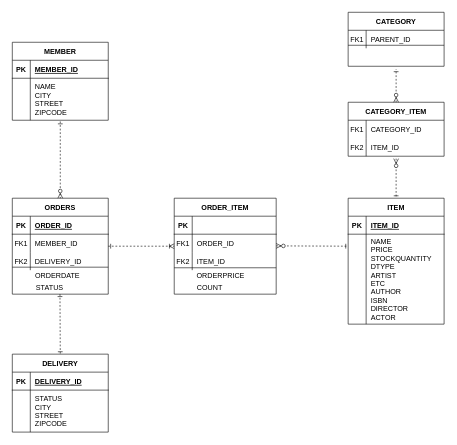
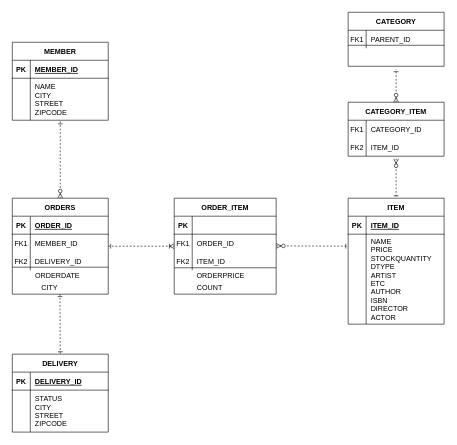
  <mxCell id="0" />
  <mxCell id="1" parent="0" />
  <mxCell id="2" value="ORDERS" style="shape=table;startSize=30;container=1;collapsible=1;childLayout=tableLayout;fixedRows=1;rowLines=0;fontStyle=1;align=center;resizeLast=1;" parent="1" vertex="1"><mxGeometry x="20" y="330" width="160" height="160" as="geometry" /></mxCell>
  <mxCell id="3" value="" style="shape=partialRectangle;collapsible=0;dropTarget=0;pointerEvents=0;fillColor=none;points=[[0,0.5],[1,0.5]];portConstraint=eastwest;top=0;left=0;right=0;bottom=1;" parent="2" vertex="1"><mxGeometry y="30" width="160" height="30" as="geometry" /></mxCell>
  <mxCell id="4" value="PK" style="shape=partialRectangle;overflow=hidden;connectable=0;fillColor=none;top=0;left=0;bottom=0;right=0;fontStyle=1;" parent="3" vertex="1"><mxGeometry width="30" height="30" as="geometry" /></mxCell>
  <mxCell id="5" value="ORDER_ID" style="shape=partialRectangle;overflow=hidden;connectable=0;fillColor=none;top=0;left=0;bottom=0;right=0;align=left;spacingLeft=6;fontStyle=5;" parent="3" vertex="1"><mxGeometry x="30" width="130" height="30" as="geometry" /></mxCell>
  <mxCell id="6" value="" style="shape=partialRectangle;collapsible=0;dropTarget=0;pointerEvents=0;fillColor=none;points=[[0,0.5],[1,0.5]];portConstraint=eastwest;top=0;left=0;right=0;bottom=0;" parent="2" vertex="1"><mxGeometry y="60" width="160" height="30" as="geometry" /></mxCell>
  <mxCell id="7" value="FK1" style="shape=partialRectangle;overflow=hidden;connectable=0;fillColor=none;top=0;left=0;bottom=0;right=0;" parent="6" vertex="1"><mxGeometry width="30" height="30" as="geometry" /></mxCell>
  <mxCell id="8" value="MEMBER_ID" style="shape=partialRectangle;overflow=hidden;connectable=0;fillColor=none;top=0;left=0;bottom=0;right=0;align=left;spacingLeft=6;" parent="6" vertex="1"><mxGeometry x="30" width="130" height="30" as="geometry" /></mxCell>
  <mxCell id="9" value="" style="shape=partialRectangle;collapsible=0;dropTarget=0;pointerEvents=0;fillColor=none;points=[[0,0.5],[1,0.5]];portConstraint=eastwest;top=0;left=0;right=0;bottom=0;" parent="2" vertex="1"><mxGeometry y="90" width="160" height="30" as="geometry" /></mxCell>
  <mxCell id="10" value="FK2" style="shape=partialRectangle;overflow=hidden;connectable=0;fillColor=none;top=0;left=0;bottom=0;right=0;" parent="9" vertex="1"><mxGeometry width="30" height="30" as="geometry" /></mxCell>
  <mxCell id="11" value="DELIVERY_ID" style="shape=partialRectangle;overflow=hidden;connectable=0;fillColor=none;top=0;left=0;bottom=0;right=0;align=left;spacingLeft=6;" parent="9" vertex="1"><mxGeometry x="30" width="130" height="30" as="geometry" /></mxCell>
  <mxCell id="12" value="ORDER_ITEM" style="shape=table;startSize=30;container=1;collapsible=1;childLayout=tableLayout;fixedRows=1;rowLines=0;fontStyle=1;align=center;resizeLast=1;" parent="1" vertex="1"><mxGeometry x="290" y="330" width="170" height="160" as="geometry" /></mxCell>
  <mxCell id="13" value="" style="shape=partialRectangle;collapsible=0;dropTarget=0;pointerEvents=0;fillColor=none;points=[[0,0.5],[1,0.5]];portConstraint=eastwest;top=0;left=0;right=0;bottom=1;" parent="12" vertex="1"><mxGeometry y="30" width="170" height="30" as="geometry" /></mxCell>
  <mxCell id="14" value="PK" style="shape=partialRectangle;overflow=hidden;connectable=0;fillColor=none;top=0;left=0;bottom=0;right=0;fontStyle=1;" parent="13" vertex="1"><mxGeometry width="30" height="30" as="geometry" /></mxCell>
  <mxCell id="15" value="" style="shape=partialRectangle;collapsible=0;dropTarget=0;pointerEvents=0;fillColor=none;points=[[0,0.5],[1,0.5]];portConstraint=eastwest;top=0;left=0;right=0;bottom=0;" parent="12" vertex="1"><mxGeometry y="60" width="170" height="30" as="geometry" /></mxCell>
  <mxCell id="16" value="FK1" style="shape=partialRectangle;overflow=hidden;connectable=0;fillColor=none;top=0;left=0;bottom=0;right=0;" parent="15" vertex="1"><mxGeometry width="30" height="30" as="geometry" /></mxCell>
  <mxCell id="17" value="ORDER_ID" style="shape=partialRectangle;overflow=hidden;connectable=0;fillColor=none;top=0;left=0;bottom=0;right=0;align=left;spacingLeft=6;" parent="15" vertex="1"><mxGeometry x="30" width="140" height="30" as="geometry" /></mxCell>
  <mxCell id="18" value="" style="shape=partialRectangle;collapsible=0;dropTarget=0;pointerEvents=0;fillColor=none;points=[[0,0.5],[1,0.5]];portConstraint=eastwest;top=0;left=0;right=0;bottom=0;" parent="12" vertex="1"><mxGeometry y="90" width="170" height="30" as="geometry" /></mxCell>
  <mxCell id="19" value="" style="shape=partialRectangle;overflow=hidden;connectable=0;fillColor=none;top=0;left=0;bottom=0;right=0;" parent="18" vertex="1"><mxGeometry width="30" height="30" as="geometry" /></mxCell>
  <mxCell id="20" value="ITEM_ID" style="shape=partialRectangle;overflow=hidden;connectable=0;fillColor=none;top=0;left=0;bottom=0;right=0;align=left;spacingLeft=6;" parent="18" vertex="1"><mxGeometry x="30" width="140" height="30" as="geometry" /></mxCell>
  <mxCell id="21" value="MEMBER" style="shape=table;startSize=30;container=1;collapsible=1;childLayout=tableLayout;fixedRows=1;rowLines=0;fontStyle=1;align=center;resizeLast=1;" parent="1" vertex="1"><mxGeometry x="20" y="70" width="160" height="130" as="geometry" /></mxCell>
  <mxCell id="22" value="" style="shape=partialRectangle;collapsible=0;dropTarget=0;pointerEvents=0;fillColor=none;points=[[0,0.5],[1,0.5]];portConstraint=eastwest;top=0;left=0;right=0;bottom=1;" parent="21" vertex="1"><mxGeometry y="30" width="160" height="30" as="geometry" /></mxCell>
  <mxCell id="23" value="PK" style="shape=partialRectangle;overflow=hidden;connectable=0;fillColor=none;top=0;left=0;bottom=0;right=0;fontStyle=1;" parent="22" vertex="1"><mxGeometry width="30" height="30" as="geometry" /></mxCell>
  <mxCell id="24" value="MEMBER_ID" style="shape=partialRectangle;overflow=hidden;connectable=0;fillColor=none;top=0;left=0;bottom=0;right=0;align=left;spacingLeft=6;fontStyle=5;" parent="22" vertex="1"><mxGeometry x="30" width="130" height="30" as="geometry" /></mxCell>
  <mxCell id="25" value="" style="shape=partialRectangle;collapsible=0;dropTarget=0;pointerEvents=0;fillColor=none;points=[[0,0.5],[1,0.5]];portConstraint=eastwest;top=0;left=0;right=0;bottom=0;" parent="21" vertex="1"><mxGeometry y="60" width="160" height="70" as="geometry" /></mxCell>
  <mxCell id="26" value="" style="shape=partialRectangle;overflow=hidden;connectable=0;fillColor=none;top=0;left=0;bottom=0;right=0;" parent="25" vertex="1"><mxGeometry width="30" height="70" as="geometry" /></mxCell>
  <mxCell id="27" value="NAME&#10;CITY&#10;STREET&#10;ZIPCODE" style="shape=partialRectangle;overflow=hidden;connectable=0;fillColor=none;top=0;left=0;bottom=0;right=0;align=left;spacingLeft=6;" parent="25" vertex="1"><mxGeometry x="30" width="130" height="70" as="geometry" /></mxCell>
  <mxCell id="28" value="" style="line;strokeWidth=1;rotatable=0;dashed=0;labelPosition=right;align=left;verticalAlign=middle;spacingTop=0;spacingLeft=6;points=[];portConstraint=eastwest;" vertex="1" parent="1"><mxGeometry x="20" y="440" width="160" height="10" as="geometry" /></mxCell>
  <mxCell id="29" value="ORDERDATE" style="text;html=1;align=center;verticalAlign=middle;resizable=0;points=[];autosize=1;" vertex="1" parent="1"><mxGeometry x="50" y="450" width="90" height="20" as="geometry" /></mxCell>
- <mxCell id="30" value="STATUS" style="text;html=1;align=center;verticalAlign=middle;resizable=0;points=[];autosize=1;" vertex="1" parent="1"><mxGeometry x="52" y="470" width="60" height="20" as="geometry" /></mxCell>
+ <mxCell id="30" value="CITY" style="text;html=1;align=center;verticalAlign=middle;resizable=0;points=[];autosize=1;" vertex="1" parent="1"><mxGeometry x="52" y="470" width="60" height="20" as="geometry" /></mxCell>
  <mxCell id="31" value="" style="endArrow=ERzeroToMany;html=1;entryX=0.5;entryY=0;entryDx=0;entryDy=0;endFill=1;startArrow=ERone;startFill=0;dashed=1;" edge="1" parent="1" target="2"><mxGeometry width="50" height="50" relative="1" as="geometry"><mxPoint x="100" y="202" as="sourcePoint" /><mxPoint x="430" y="290" as="targetPoint" /></mxGeometry></mxCell>
  <mxCell id="32" value="FK2" style="shape=partialRectangle;overflow=hidden;connectable=0;fillColor=none;top=0;left=0;bottom=0;right=0;" vertex="1" parent="1"><mxGeometry x="290" y="420" width="30" height="30" as="geometry" /></mxCell>
  <mxCell id="33" value="" style="line;strokeWidth=1;rotatable=0;dashed=0;labelPosition=right;align=left;verticalAlign=middle;spacingTop=0;spacingLeft=6;points=[];portConstraint=eastwest;" vertex="1" parent="1"><mxGeometry x="290" y="441" width="170" height="10" as="geometry" /></mxCell>
  <mxCell id="34" value="ORDERPRICE" style="text;html=1;align=center;verticalAlign=middle;resizable=0;points=[];autosize=1;" vertex="1" parent="1"><mxGeometry x="317" y="450" width="100" height="20" as="geometry" /></mxCell>
  <mxCell id="35" value="COUNT" style="text;html=1;align=left;verticalAlign=middle;resizable=0;points=[];autosize=1;" vertex="1" parent="1"><mxGeometry x="326" y="470" width="60" height="20" as="geometry" /></mxCell>
  <mxCell id="36" value="DELIVERY" style="shape=table;startSize=30;container=1;collapsible=1;childLayout=tableLayout;fixedRows=1;rowLines=0;fontStyle=1;align=center;resizeLast=1;" vertex="1" parent="1"><mxGeometry x="20" y="590" width="160" height="130" as="geometry" /></mxCell>
  <mxCell id="37" value="" style="shape=partialRectangle;collapsible=0;dropTarget=0;pointerEvents=0;fillColor=none;points=[[0,0.5],[1,0.5]];portConstraint=eastwest;top=0;left=0;right=0;bottom=1;" vertex="1" parent="36"><mxGeometry y="30" width="160" height="30" as="geometry" /></mxCell>
  <mxCell id="38" value="PK" style="shape=partialRectangle;overflow=hidden;connectable=0;fillColor=none;top=0;left=0;bottom=0;right=0;fontStyle=1;" vertex="1" parent="37"><mxGeometry width="30" height="30" as="geometry" /></mxCell>
  <mxCell id="39" value="DELIVERY_ID" style="shape=partialRectangle;overflow=hidden;connectable=0;fillColor=none;top=0;left=0;bottom=0;right=0;align=left;spacingLeft=6;fontStyle=5;" vertex="1" parent="37"><mxGeometry x="30" width="130" height="30" as="geometry" /></mxCell>
  <mxCell id="40" value="" style="shape=partialRectangle;collapsible=0;dropTarget=0;pointerEvents=0;fillColor=none;points=[[0,0.5],[1,0.5]];portConstraint=eastwest;top=0;left=0;right=0;bottom=0;" vertex="1" parent="36"><mxGeometry y="60" width="160" height="70" as="geometry" /></mxCell>
  <mxCell id="41" value="" style="shape=partialRectangle;overflow=hidden;connectable=0;fillColor=none;top=0;left=0;bottom=0;right=0;" vertex="1" parent="40"><mxGeometry width="30" height="70" as="geometry" /></mxCell>
  <mxCell id="42" value="STATUS&#10;CITY&#10;STREET&#10;ZIPCODE" style="shape=partialRectangle;overflow=hidden;connectable=0;fillColor=none;top=0;left=0;bottom=0;right=0;align=left;spacingLeft=6;" vertex="1" parent="40"><mxGeometry x="30" width="130" height="70" as="geometry" /></mxCell>
  <mxCell id="43" value="" style="endArrow=ERone;html=1;endFill=0;startArrow=ERone;startFill=0;dashed=1;" edge="1" parent="1"><mxGeometry width="50" height="50" relative="1" as="geometry"><mxPoint x="99.5" y="490" as="sourcePoint" /><mxPoint x="100" y="590" as="targetPoint" /></mxGeometry></mxCell>
  <mxCell id="44" value="" style="endArrow=ERoneToMany;html=1;endFill=0;startArrow=ERone;startFill=0;dashed=1;exitX=1;exitY=0.5;exitDx=0;exitDy=0;" edge="1" parent="1" source="2"><mxGeometry width="50" height="50" relative="1" as="geometry"><mxPoint x="109.5" y="500" as="sourcePoint" /><mxPoint x="290" y="410" as="targetPoint" /></mxGeometry></mxCell>
  <mxCell id="45" value="ITEM" style="shape=table;startSize=30;container=1;collapsible=1;childLayout=tableLayout;fixedRows=1;rowLines=0;fontStyle=1;align=center;resizeLast=1;" vertex="1" parent="1"><mxGeometry x="580" y="330" width="160" height="210" as="geometry" /></mxCell>
  <mxCell id="46" value="" style="shape=partialRectangle;collapsible=0;dropTarget=0;pointerEvents=0;fillColor=none;points=[[0,0.5],[1,0.5]];portConstraint=eastwest;top=0;left=0;right=0;bottom=1;" vertex="1" parent="45"><mxGeometry y="30" width="160" height="30" as="geometry" /></mxCell>
  <mxCell id="47" value="PK" style="shape=partialRectangle;overflow=hidden;connectable=0;fillColor=none;top=0;left=0;bottom=0;right=0;fontStyle=1;" vertex="1" parent="46"><mxGeometry width="30" height="30" as="geometry" /></mxCell>
  <mxCell id="48" value="ITEM_ID" style="shape=partialRectangle;overflow=hidden;connectable=0;fillColor=none;top=0;left=0;bottom=0;right=0;align=left;spacingLeft=6;fontStyle=5;" vertex="1" parent="46"><mxGeometry x="30" width="130" height="30" as="geometry" /></mxCell>
  <mxCell id="49" value="" style="shape=partialRectangle;collapsible=0;dropTarget=0;pointerEvents=0;fillColor=none;points=[[0,0.5],[1,0.5]];portConstraint=eastwest;top=0;left=0;right=0;bottom=0;" vertex="1" parent="45"><mxGeometry y="60" width="160" height="150" as="geometry" /></mxCell>
  <mxCell id="50" value="" style="shape=partialRectangle;overflow=hidden;connectable=0;fillColor=none;top=0;left=0;bottom=0;right=0;" vertex="1" parent="49"><mxGeometry width="30" height="150" as="geometry" /></mxCell>
  <mxCell id="51" value="NAME&#10;PRICE&#10;STOCKQUANTITY&#10;DTYPE&#10;ARTIST&#10;ETC&#10;AUTHOR&#10;ISBN&#10;DIRECTOR&#10;ACTOR" style="shape=partialRectangle;overflow=hidden;connectable=0;fillColor=none;top=0;left=0;bottom=0;right=0;align=left;spacingLeft=6;" vertex="1" parent="49"><mxGeometry x="30" width="130" height="150" as="geometry" /></mxCell>
  <mxCell id="52" value="CATEGORY_ITEM" style="shape=table;startSize=30;container=1;collapsible=1;childLayout=tableLayout;fixedRows=1;rowLines=0;fontStyle=1;align=center;resizeLast=1;" vertex="1" parent="1"><mxGeometry x="580" y="170" width="160" height="90" as="geometry" /></mxCell>
  <mxCell id="53" value="" style="shape=partialRectangle;collapsible=0;dropTarget=0;pointerEvents=0;fillColor=none;points=[[0,0.5],[1,0.5]];portConstraint=eastwest;top=0;left=0;right=0;bottom=0;" vertex="1" parent="52"><mxGeometry y="30" width="160" height="30" as="geometry" /></mxCell>
  <mxCell id="54" value="FK1" style="shape=partialRectangle;overflow=hidden;connectable=0;fillColor=none;top=0;left=0;bottom=0;right=0;" vertex="1" parent="53"><mxGeometry width="30" height="30" as="geometry" /></mxCell>
  <mxCell id="55" value="CATEGORY_ID" style="shape=partialRectangle;overflow=hidden;connectable=0;fillColor=none;top=0;left=0;bottom=0;right=0;align=left;spacingLeft=6;" vertex="1" parent="53"><mxGeometry x="30" width="130" height="30" as="geometry" /></mxCell>
  <mxCell id="56" value="" style="shape=partialRectangle;collapsible=0;dropTarget=0;pointerEvents=0;fillColor=none;points=[[0,0.5],[1,0.5]];portConstraint=eastwest;top=0;left=0;right=0;bottom=0;" vertex="1" parent="52"><mxGeometry y="60" width="160" height="30" as="geometry" /></mxCell>
  <mxCell id="57" value="FK2" style="shape=partialRectangle;overflow=hidden;connectable=0;fillColor=none;top=0;left=0;bottom=0;right=0;" vertex="1" parent="56"><mxGeometry width="30" height="30" as="geometry" /></mxCell>
  <mxCell id="58" value="ITEM_ID" style="shape=partialRectangle;overflow=hidden;connectable=0;fillColor=none;top=0;left=0;bottom=0;right=0;align=left;spacingLeft=6;" vertex="1" parent="56"><mxGeometry x="30" width="130" height="30" as="geometry" /></mxCell>
  <mxCell id="59" value="CATEGORY" style="shape=table;startSize=30;container=1;collapsible=1;childLayout=tableLayout;fixedRows=1;rowLines=0;fontStyle=1;align=center;resizeLast=1;" vertex="1" parent="1"><mxGeometry x="580" y="20" width="160" height="90" as="geometry" /></mxCell>
  <mxCell id="60" value="" style="shape=partialRectangle;collapsible=0;dropTarget=0;pointerEvents=0;fillColor=none;points=[[0,0.5],[1,0.5]];portConstraint=eastwest;top=0;left=0;right=0;bottom=0;" vertex="1" parent="59"><mxGeometry y="30" width="160" height="30" as="geometry" /></mxCell>
  <mxCell id="61" value="FK1" style="shape=partialRectangle;overflow=hidden;connectable=0;fillColor=none;top=0;left=0;bottom=0;right=0;" vertex="1" parent="60"><mxGeometry width="30" height="30" as="geometry" /></mxCell>
  <mxCell id="62" value="PARENT_ID" style="shape=partialRectangle;overflow=hidden;connectable=0;fillColor=none;top=0;left=0;bottom=0;right=0;align=left;spacingLeft=6;" vertex="1" parent="60"><mxGeometry x="30" width="130" height="30" as="geometry" /></mxCell>
  <mxCell id="63" value="" style="shape=partialRectangle;collapsible=0;dropTarget=0;pointerEvents=0;fillColor=none;points=[[0,0.5],[1,0.5]];portConstraint=eastwest;top=0;left=0;right=0;bottom=0;" vertex="1" parent="59"><mxGeometry y="60" width="160" height="30" as="geometry" /></mxCell>
  <mxCell id="64" value="" style="shape=partialRectangle;overflow=hidden;connectable=0;fillColor=none;top=0;left=0;bottom=0;right=0;" vertex="1" parent="63"><mxGeometry width="30" height="30" as="geometry" /></mxCell>
  <mxCell id="65" value="" style="line;strokeWidth=1;rotatable=0;dashed=0;labelPosition=right;align=left;verticalAlign=middle;spacingTop=0;spacingLeft=6;points=[];portConstraint=eastwest;" vertex="1" parent="1"><mxGeometry x="580" y="70" width="160" height="10" as="geometry" /></mxCell>
  <mxCell id="66" value="" style="endArrow=ERone;html=1;endFill=0;startArrow=ERzeroToMany;startFill=1;dashed=1;exitX=1;exitY=0.5;exitDx=0;exitDy=0;" edge="1" parent="1"><mxGeometry width="50" height="50" relative="1" as="geometry"><mxPoint x="460" y="409.5" as="sourcePoint" /><mxPoint x="580" y="410" as="targetPoint" /></mxGeometry></mxCell>
  <mxCell id="67" value="" style="endArrow=ERone;html=1;endFill=0;startArrow=ERzeroToMany;startFill=1;dashed=1;exitX=0.5;exitY=1.133;exitDx=0;exitDy=0;exitPerimeter=0;entryX=0.5;entryY=0;entryDx=0;entryDy=0;" edge="1" parent="1" source="56" target="45"><mxGeometry width="50" height="50" relative="1" as="geometry"><mxPoint x="470" y="419.5" as="sourcePoint" /><mxPoint x="590" y="420" as="targetPoint" /></mxGeometry></mxCell>
  <mxCell id="68" value="" style="endArrow=ERone;html=1;endFill=0;startArrow=ERzeroToMany;startFill=1;dashed=1;entryX=0.5;entryY=1.167;entryDx=0;entryDy=0;entryPerimeter=0;" edge="1" parent="1" target="63"><mxGeometry width="50" height="50" relative="1" as="geometry"><mxPoint x="660" y="170" as="sourcePoint" /><mxPoint x="670" y="340" as="targetPoint" /></mxGeometry></mxCell>
